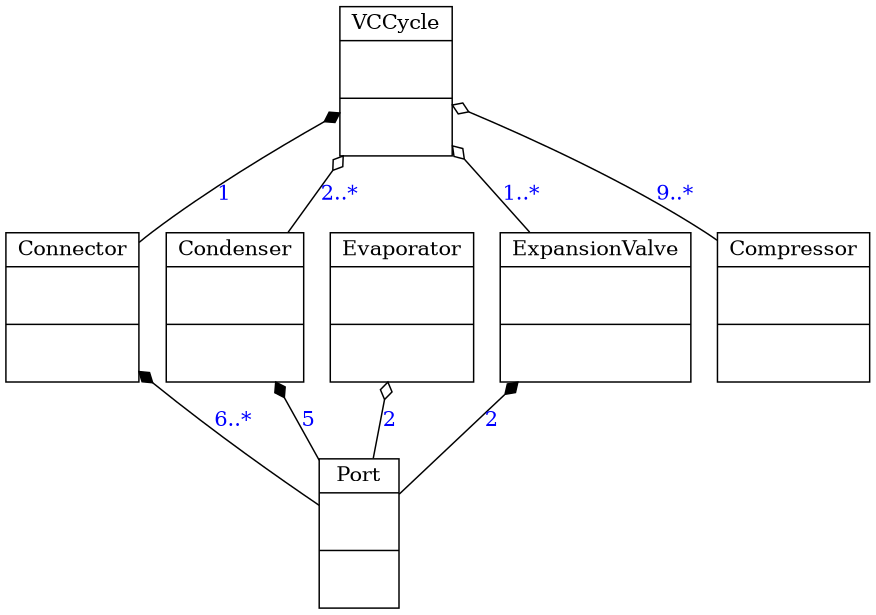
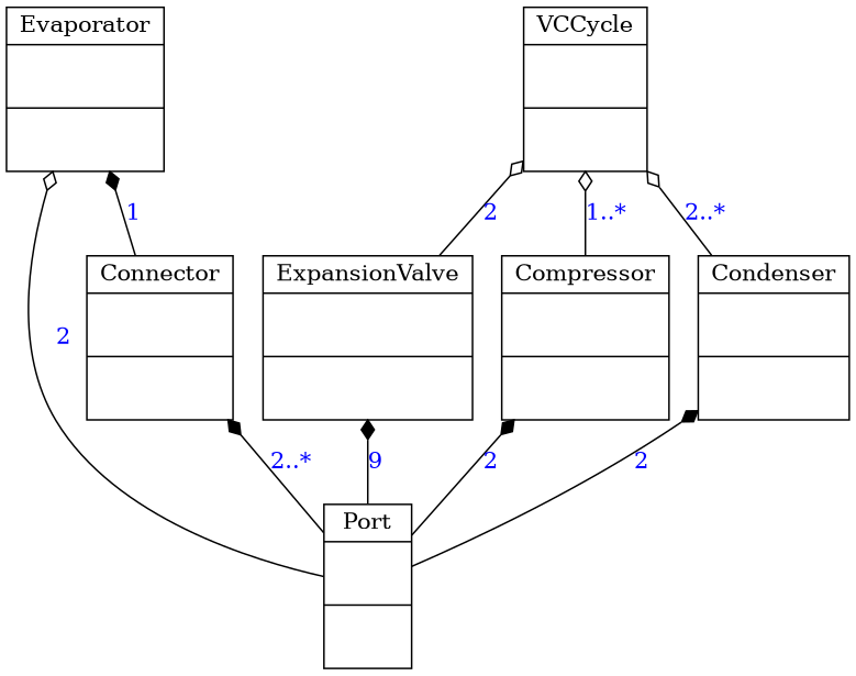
  digraph {
    rankdir=BT
    node [color=black fontcolor=black shape=record style=solid]
    edge [arrowhead=diamond arrowtail=none fontcolor=blue style=solid]
    n1 [label="{VCCycle|\n          \l|\n       \l}"]
    n2 [label="{Connector| \n                        \l|\n                        \l}"]
    n3 [fontcoor=black label="{Port|\n                    \l|\n                  \l}" fontcolor=""]
    n4 [fontcoor=black label="{Compressor|\n                    \l|\n                  \l}" fontcolor=""]
    n5 [label="{Condenser|\n                   \l|\n                  \l}"]
    n6 [label="{Evaporator| \n                   \l|\n                  \l}"]
    n7 [label="{ExpansionValve|\n                   \l|\n                  \l}"]
-   n2 -> n1 [label=1]
-   n3 -> n2 [label="6..*"]
-   n3 -> n5 [label=5]
+   n2 -> n6 [label=1]
+   n3 -> n2 [label="2..*"]
+   n3 -> n4 [label=2]
+   n3 -> n5 [label=2]
    n3 -> n6 [arrowhead=odiamond label=2]
-   n3 -> n7 [label=2]
-   n4 -> n1 [arrowhead=odiamond label="9..*"]
+   n3 -> n7 [label=9]
+   n4 -> n1 [arrowhead=odiamond label="1..*"]
    n5 -> n1 [arrowhead=odiamond label="2..*"]
-   n7 -> n1 [arrowhead=odiamond label="1..*"]
+   n7 -> n1 [arrowhead=odiamond label=2]
  }
